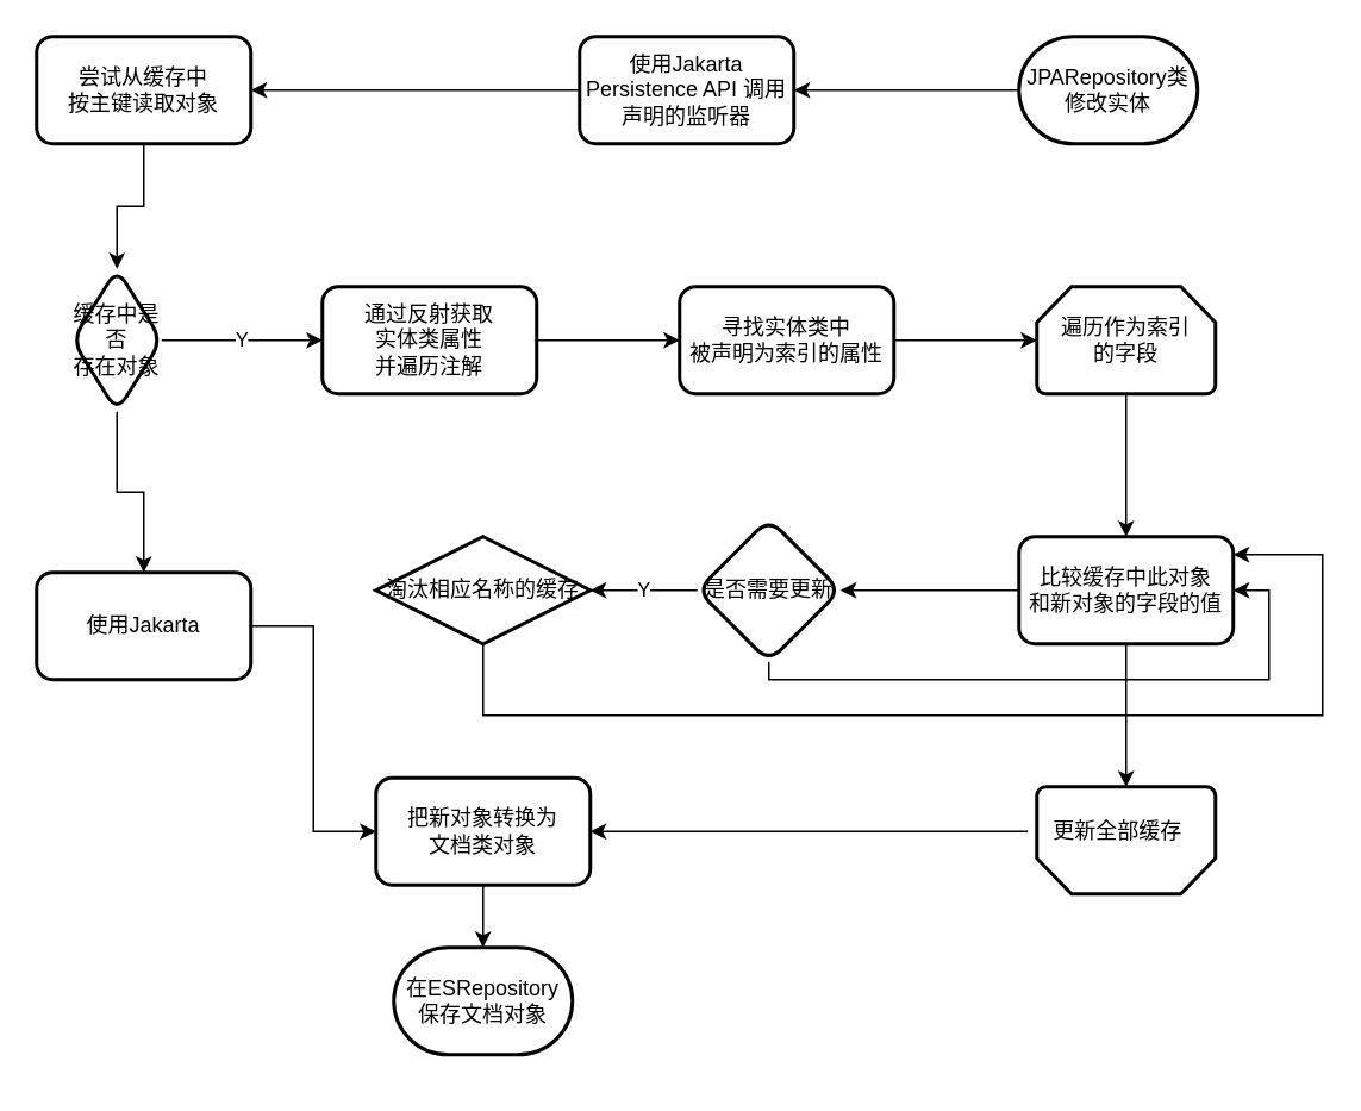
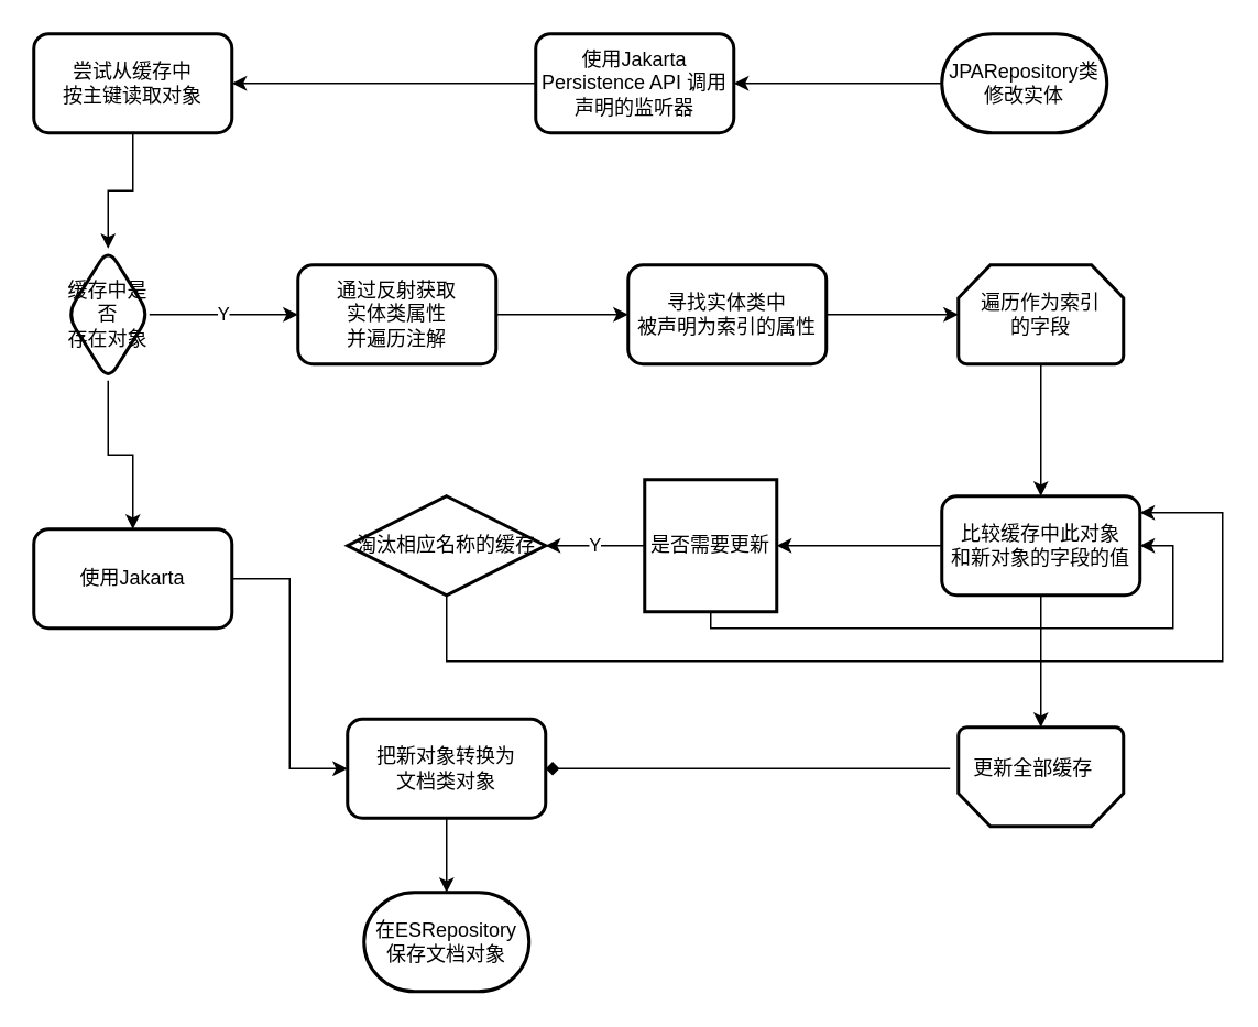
  <mxCell id="0" />
  <mxCell id="1" parent="0" />
  <mxCell id="2" value="" style="edgeStyle=orthogonalEdgeStyle;rounded=0;orthogonalLoop=1;jettySize=auto;html=1;" edge="1" parent="1" source="3" target="5"><mxGeometry relative="1" as="geometry" /></mxCell>
  <mxCell id="3" value="JPARepository类&lt;div&gt;修改实体&lt;/div&gt;" style="strokeWidth=2;html=1;shape=mxgraph.flowchart.terminator;whiteSpace=wrap;" vertex="1" parent="1"><mxGeometry x="570" y="20" width="100" height="60" as="geometry" /></mxCell>
  <mxCell id="4" value="" style="edgeStyle=orthogonalEdgeStyle;rounded=0;orthogonalLoop=1;jettySize=auto;html=1;" edge="1" parent="1" source="5" target="7"><mxGeometry relative="1" as="geometry" /></mxCell>
  <mxCell id="5" value="使用Jakarta Persistence API 调用声明的监听器" style="rounded=1;whiteSpace=wrap;html=1;strokeWidth=2;" vertex="1" parent="1"><mxGeometry x="324" y="20" width="120" height="60" as="geometry" /></mxCell>
  <mxCell id="6" value="" style="edgeStyle=orthogonalEdgeStyle;rounded=0;orthogonalLoop=1;jettySize=auto;html=1;" edge="1" parent="1" source="7" target="10"><mxGeometry relative="1" as="geometry" /></mxCell>
  <mxCell id="7" value="尝试从缓存中&lt;div&gt;按主键读取对象&lt;/div&gt;" style="rounded=1;whiteSpace=wrap;html=1;strokeWidth=2;" vertex="1" parent="1"><mxGeometry x="20" y="20" width="120" height="60" as="geometry" /></mxCell>
  <mxCell id="8" value="Y" style="edgeStyle=orthogonalEdgeStyle;rounded=0;orthogonalLoop=1;jettySize=auto;html=1;" edge="1" parent="1" source="10" target="12"><mxGeometry relative="1" as="geometry" /></mxCell>
  <mxCell id="9" value="" style="edgeStyle=orthogonalEdgeStyle;rounded=0;orthogonalLoop=1;jettySize=auto;html=1;" edge="1" parent="1" source="10" target="14"><mxGeometry relative="1" as="geometry" /></mxCell>
  <mxCell id="10" value="缓存中是否&lt;div&gt;存在对象&lt;/div&gt;" style="rhombus;whiteSpace=wrap;html=1;rounded=1;strokeWidth=2;" vertex="1" parent="1"><mxGeometry x="40" y="150" width="50" height="80" as="geometry" /></mxCell>
  <mxCell id="11" value="" style="edgeStyle=orthogonalEdgeStyle;rounded=0;orthogonalLoop=1;jettySize=auto;html=1;" edge="1" parent="1" source="12" target="16"><mxGeometry relative="1" as="geometry" /></mxCell>
  <mxCell id="12" value="通过反射获取&lt;div&gt;实体类&lt;span style=&quot;background-color: initial;&quot;&gt;属性&lt;/span&gt;&lt;/div&gt;&lt;div&gt;&lt;span style=&quot;background-color: initial;&quot;&gt;并遍历注解&lt;/span&gt;&lt;/div&gt;" style="whiteSpace=wrap;html=1;rounded=1;strokeWidth=2;" vertex="1" parent="1"><mxGeometry x="180" y="160" width="120" height="60" as="geometry" /></mxCell>
  <mxCell id="13" style="edgeStyle=orthogonalEdgeStyle;rounded=0;orthogonalLoop=1;jettySize=auto;html=1;entryX=0;entryY=0.5;entryDx=0;entryDy=0;" edge="1" parent="1" source="14" target="31"><mxGeometry relative="1" as="geometry" /></mxCell>
  <mxCell id="14" value="使用Jakarta" style="rounded=1;whiteSpace=wrap;html=1;strokeWidth=2;" vertex="1" parent="1"><mxGeometry x="20" y="320" width="120" height="60" as="geometry" /></mxCell>
  <mxCell id="15" value="" style="edgeStyle=orthogonalEdgeStyle;rounded=0;orthogonalLoop=1;jettySize=auto;html=1;" edge="1" parent="1" source="16" target="18"><mxGeometry relative="1" as="geometry" /></mxCell>
  <mxCell id="16" value="寻找实体类中&lt;div&gt;被声明为索引的属性&lt;/div&gt;" style="whiteSpace=wrap;html=1;rounded=1;strokeWidth=2;" vertex="1" parent="1"><mxGeometry x="380" y="160" width="120" height="60" as="geometry" /></mxCell>
  <mxCell id="17" value="" style="edgeStyle=orthogonalEdgeStyle;rounded=0;orthogonalLoop=1;jettySize=auto;html=1;" edge="1" parent="1" source="18" target="21"><mxGeometry relative="1" as="geometry" /></mxCell>
  <mxCell id="18" value="遍历作为索引&lt;div&gt;的字段&lt;/div&gt;" style="strokeWidth=2;html=1;shape=mxgraph.flowchart.loop_limit;whiteSpace=wrap;" vertex="1" parent="1"><mxGeometry x="580" y="160" width="100" height="60" as="geometry" /></mxCell>
  <mxCell id="19" value="" style="edgeStyle=orthogonalEdgeStyle;rounded=0;orthogonalLoop=1;jettySize=auto;html=1;" edge="1" parent="1" source="21" target="24"><mxGeometry relative="1" as="geometry" /></mxCell>
  <mxCell id="20" value="" style="edgeStyle=orthogonalEdgeStyle;rounded=0;orthogonalLoop=1;jettySize=auto;html=1;" edge="1" parent="1" source="21" target="27"><mxGeometry relative="1" as="geometry" /></mxCell>
  <mxCell id="21" value="比较缓存中此对象&lt;div&gt;和新对象的字段的值&lt;/div&gt;" style="rounded=1;whiteSpace=wrap;html=1;strokeWidth=2;" vertex="1" parent="1"><mxGeometry x="570" y="300" width="120" height="60" as="geometry" /></mxCell>
  <mxCell id="22" value="Y" style="edgeStyle=orthogonalEdgeStyle;rounded=0;orthogonalLoop=1;jettySize=auto;html=1;" edge="1" parent="1" source="24" target="26"><mxGeometry relative="1" as="geometry" /></mxCell>
  <mxCell id="23" style="edgeStyle=orthogonalEdgeStyle;rounded=0;orthogonalLoop=1;jettySize=auto;html=1;entryX=1;entryY=0.5;entryDx=0;entryDy=0;" edge="1" parent="1" source="24" target="21"><mxGeometry relative="1" as="geometry"><Array as="points"><mxPoint x="430" y="380" /><mxPoint x="710" y="380" /><mxPoint x="710" y="330" /></Array></mxGeometry></mxCell>
- <mxCell id="24" value="是否需要更新" style="rhombus;whiteSpace=wrap;html=1;rounded=1;strokeWidth=2;" vertex="1" parent="1"><mxGeometry x="390" y="290" width="80" height="80" as="geometry" /></mxCell>
+ <mxCell id="24" value="是否需要更新" style="whiteSpace=wrap;html=1;strokeWidth=2;rounded=0;" vertex="1" parent="1"><mxGeometry x="390" y="290" width="80" height="80" as="geometry" /></mxCell>
  <mxCell id="25" style="edgeStyle=orthogonalEdgeStyle;rounded=0;orthogonalLoop=1;jettySize=auto;html=1;" edge="1" parent="1" source="26"><mxGeometry relative="1" as="geometry"><mxPoint x="690" y="310" as="targetPoint" /><Array as="points"><mxPoint x="270" y="400" /><mxPoint x="740" y="400" /><mxPoint x="740" y="310" /></Array></mxGeometry></mxCell>
  <mxCell id="26" value="淘汰相应名称的缓存" style="rhombus;whiteSpace=wrap;html=1;strokeWidth=2;" vertex="1" parent="1"><mxGeometry x="210" y="300" width="120" height="60" as="geometry" /></mxCell>
  <mxCell id="27" value="" style="strokeWidth=2;html=1;shape=mxgraph.flowchart.loop_limit;whiteSpace=wrap;rotation=-180;" vertex="1" parent="1"><mxGeometry x="580" y="440" width="100" height="60" as="geometry" /></mxCell>
- <mxCell id="28" style="edgeStyle=orthogonalEdgeStyle;rounded=0;orthogonalLoop=1;jettySize=auto;html=1;" edge="1" parent="1" source="29" target="31"><mxGeometry relative="1" as="geometry" /></mxCell>
+ <mxCell id="28" style="edgeStyle=orthogonalEdgeStyle;rounded=0;orthogonalLoop=1;jettySize=auto;html=1;endArrow=diamond;" edge="1" parent="1" source="29" target="31"><mxGeometry relative="1" as="geometry" /></mxCell>
  <mxCell id="29" value="更新全部缓存" style="text;html=1;align=center;verticalAlign=middle;resizable=0;points=[];autosize=1;strokeColor=none;fillColor=none;" vertex="1" parent="1"><mxGeometry x="575" y="450" width="100" height="30" as="geometry" /></mxCell>
  <mxCell id="30" value="" style="edgeStyle=orthogonalEdgeStyle;rounded=0;orthogonalLoop=1;jettySize=auto;html=1;" edge="1" parent="1" source="31" target="32"><mxGeometry relative="1" as="geometry" /></mxCell>
  <mxCell id="31" value="把新对象转换为&lt;div&gt;文档类对象&lt;/div&gt;" style="rounded=1;whiteSpace=wrap;html=1;strokeWidth=2;" vertex="1" parent="1"><mxGeometry x="210" y="435" width="120" height="60" as="geometry" /></mxCell>
- <mxCell id="32" value="在ESRepository&lt;div&gt;保存文档对象&lt;/div&gt;" style="strokeWidth=2;html=1;shape=mxgraph.flowchart.terminator;whiteSpace=wrap;" vertex="1" parent="1"><mxGeometry x="220" y="530" width="100" height="60" as="geometry" /></mxCell>
+ <mxCell id="32" value="在ESRepository&lt;div&gt;保存文档对象&lt;/div&gt;" style="strokeWidth=2;html=1;shape=mxgraph.flowchart.terminator;whiteSpace=wrap;" vertex="1" parent="1"><mxGeometry x="220" y="540" width="100" height="60" as="geometry" /></mxCell>
